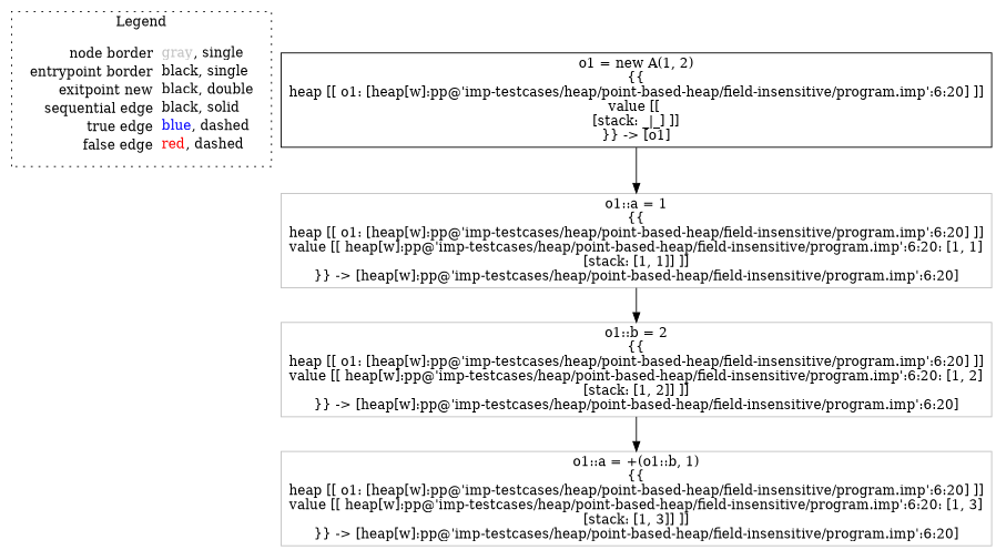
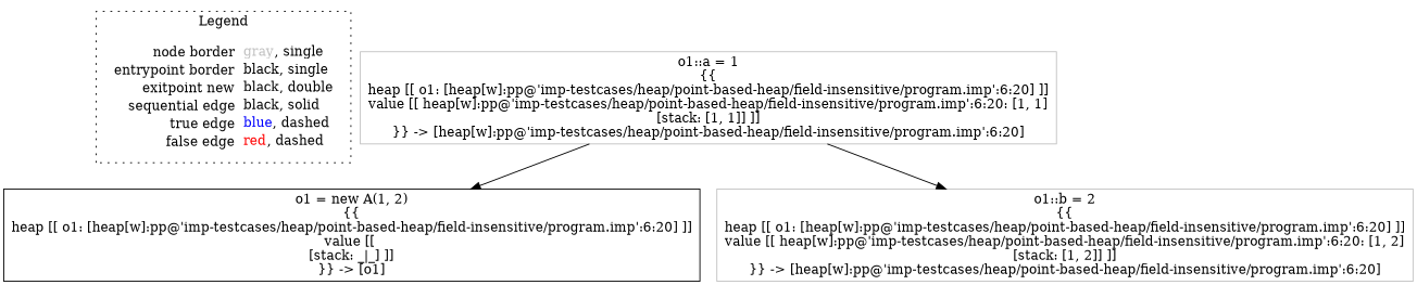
  digraph {
    node [shape=rect color=gray]
    edge [color=black]
    n1 [label=<<table border="0" cellpadding="2" cellspacing="0" cellborder="0"><tr><td align="right">node border&nbsp;</td><td align="left"><font color="gray">gray</font>, single</td></tr><tr><td align="right">entrypoint border&nbsp;</td><td align="left"><font color="black">black</font>, single</td></tr><tr><td align="right">exitpoint new&nbsp;</td><td align="left"><font color="black">black</font>, double</td></tr><tr><td align="right">sequential edge&nbsp;</td><td align="left"><font color="black">black</font>, solid</td></tr><tr><td align="right">true edge&nbsp;</td><td align="left"><font color="blue">blue</font>, dashed</td></tr><tr><td align="right">false edge&nbsp;</td><td align="left"><font color="red">red</font>, dashed</td></tr></table>> shape=plaintext color=""]
    n2 [color=black label=<o1 = new A(1, 2)<BR/>{{<BR/>heap [[ o1: [heap[w]:pp@'imp-testcases/heap/point-based-heap/field-insensitive/program.imp':6:20] ]]<BR/>value [[ <BR/>[stack: _|_] ]]<BR/>}} -&gt; [o1]>]
    n3 [label=<o1::a = 1<BR/>{{<BR/>heap [[ o1: [heap[w]:pp@'imp-testcases/heap/point-based-heap/field-insensitive/program.imp':6:20] ]]<BR/>value [[ heap[w]:pp@'imp-testcases/heap/point-based-heap/field-insensitive/program.imp':6:20: [1, 1]<BR/>[stack: [1, 1]] ]]<BR/>}} -&gt; [heap[w]:pp@'imp-testcases/heap/point-based-heap/field-insensitive/program.imp':6:20]>]
    n4 [label=<o1::b = 2<BR/>{{<BR/>heap [[ o1: [heap[w]:pp@'imp-testcases/heap/point-based-heap/field-insensitive/program.imp':6:20] ]]<BR/>value [[ heap[w]:pp@'imp-testcases/heap/point-based-heap/field-insensitive/program.imp':6:20: [1, 2]<BR/>[stack: [1, 2]] ]]<BR/>}} -&gt; [heap[w]:pp@'imp-testcases/heap/point-based-heap/field-insensitive/program.imp':6:20]>]
-   n5 [label=<o1::a = +(o1::b, 1)<BR/>{{<BR/>heap [[ o1: [heap[w]:pp@'imp-testcases/heap/point-based-heap/field-insensitive/program.imp':6:20] ]]<BR/>value [[ heap[w]:pp@'imp-testcases/heap/point-based-heap/field-insensitive/program.imp':6:20: [1, 3]<BR/>[stack: [1, 3]] ]]<BR/>}} -&gt; [heap[w]:pp@'imp-testcases/heap/point-based-heap/field-insensitive/program.imp':6:20]>]
    subgraph cluster_1 {
      label=Legend
      style=dotted
      n1
    }
-   n2 -> n3
+   n3 -> n2
    n3 -> n4
-   n4 -> n5
  }
